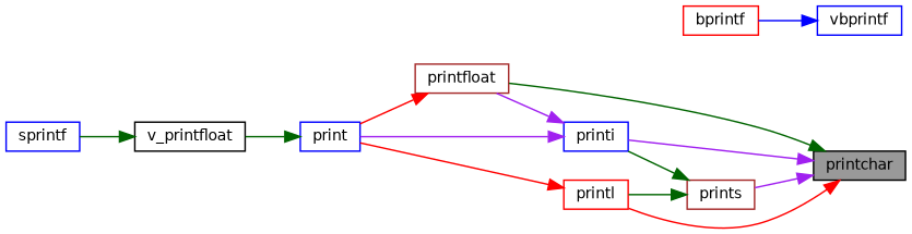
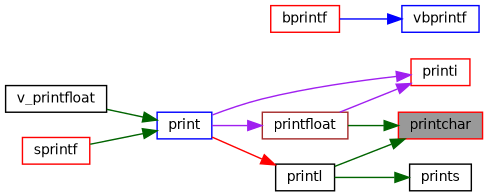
  digraph {
    rankdir=RL
    node [color=black fillcolor=white fontname=Helvetica fontsize=10 shape=box style=filled]
    edge [color=darkgreen dir=back fontname=Helvetica fontsize=10 labelfontname=Helvetica labelfontsize=10 style=solid]
-   n1 [fillcolor=grey60 fontcolor=black height=0.2 label=printchar width=0.4]
+   n1 [color=red fillcolor=grey60 fontcolor=black height=0.2 label=printchar width=0.4]
    n2 [color=brown height=0.2 label=printfloat width=0.4]
-   n3 [color=blue height=0.2 label=printi width=0.4]
-   n4 [color=red height=0.2 label=printl width=0.4]
-   n5 [color=brown height=0.2 label=prints width=0.4]
+   n3 [color=red height=0.2 label=printi width=0.4]
+   n4 [height=0.2 label=printl width=0.4]
+   n5 [height=0.2 label=prints width=0.4]
    n6 [color=blue height=0.2 label=print width=0.4]
    n7 [height=0.2 label=v_printfloat width=0.4]
-   n8 [color=blue height=0.2 label=sprintf width=0.4]
+   n8 [color=red height=0.2 label=sprintf width=0.4]
    n9 [color=blue height=0.2 label=vbprintf width=0.4]
    n10 [color=red height=0.2 label=bprintf width=0.4]
    n1 -> n2
-   n1 -> n3 [color=purple]
-   n1 -> n4 [color=red]
-   n1 -> n5 [color=purple]
-   n2 -> n6 [color=red]
+   n1 -> n4
+   n2 -> n6 [color=purple]
    n3 -> n2 [color=purple]
    n3 -> n6 [color=purple]
    n4 -> n6 [color=red]
-   n5 -> n3
    n5 -> n4
    n6 -> n7
-   n7 -> n8
+   n6 -> n8
    n9 -> n10 [color=blue]
  }
